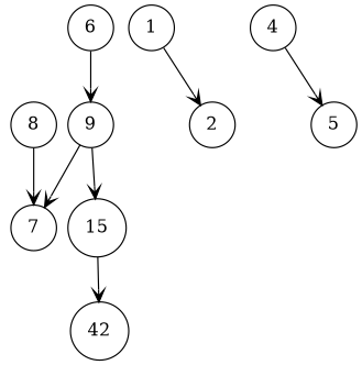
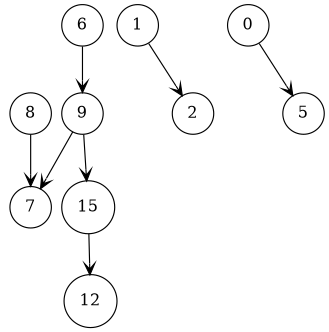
  digraph {
    nodesep=0.1
    node [shape=circle]
    edge [arrowhead=vee]
    6
    9
    7 [group=7]
    n4 [label=15]
    1 [group=1]
    _1 [group=1 style=invis width=0]
    2
-   4 [group=4]
+   4 [group=4 label=0]
    _4 [group=4 style=invis width=0]
    5
    _7 [group=7 style=invis width=0]
-   12 [label=42]
+   12
    8
    6 -> 9
    9 -> 7
    9 -> n4
    7 -> _7 [style=invis]
    n4 -> 12
    1 -> _1 [style=invis]
    1 -> 2
    4 -> _4 [style=invis]
    4 -> 5
    8 -> 7
  }
